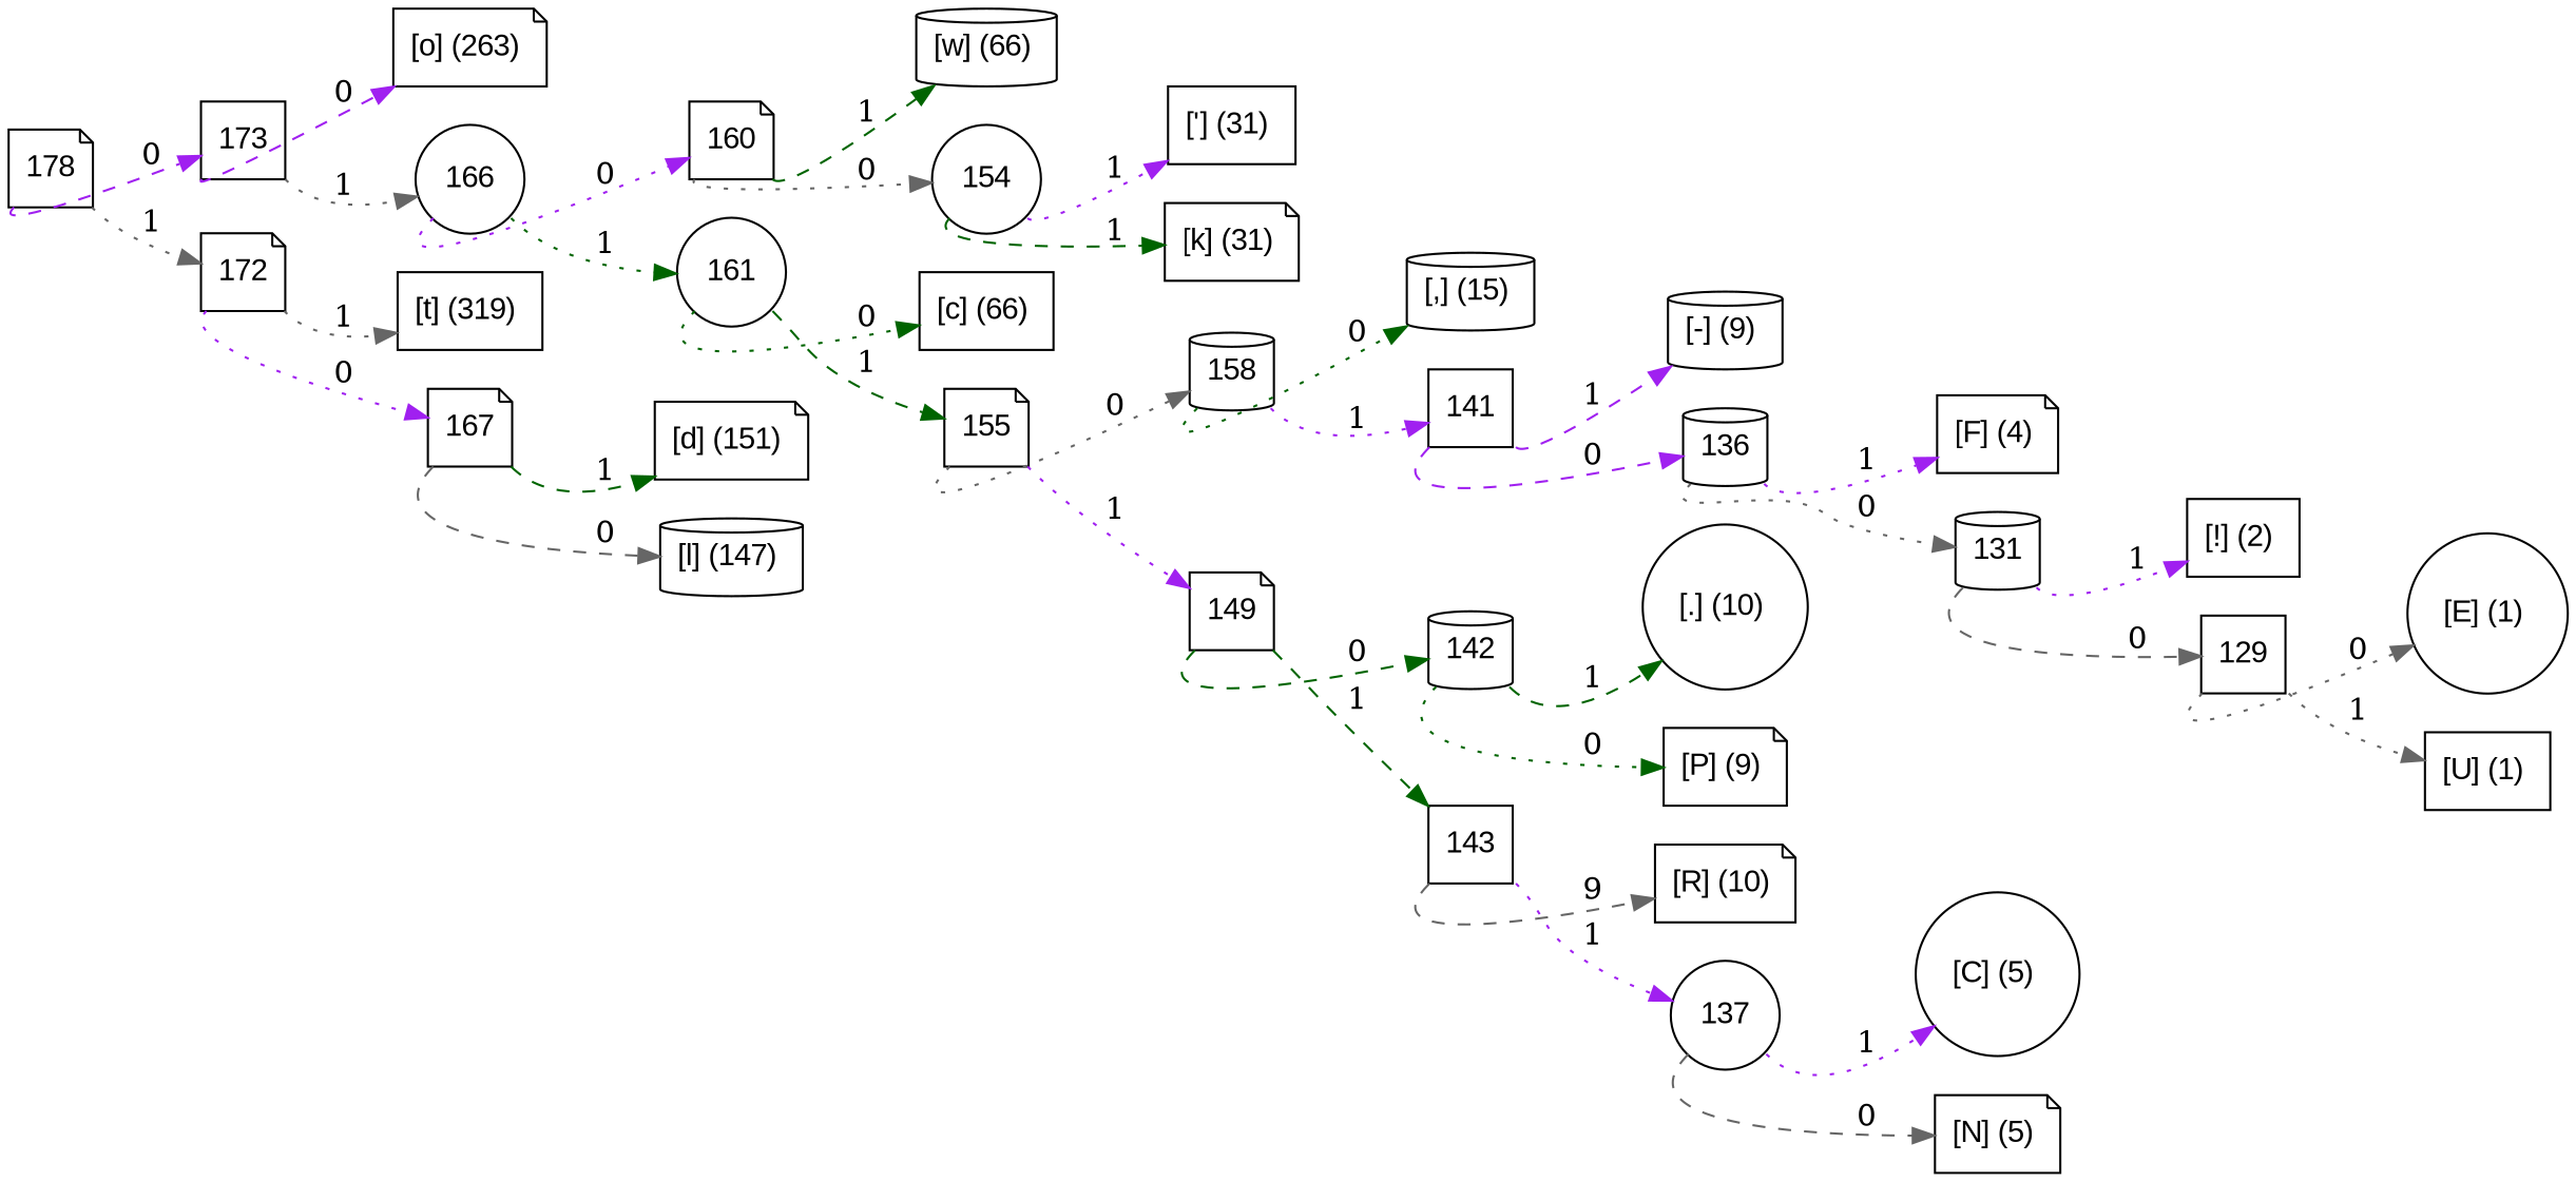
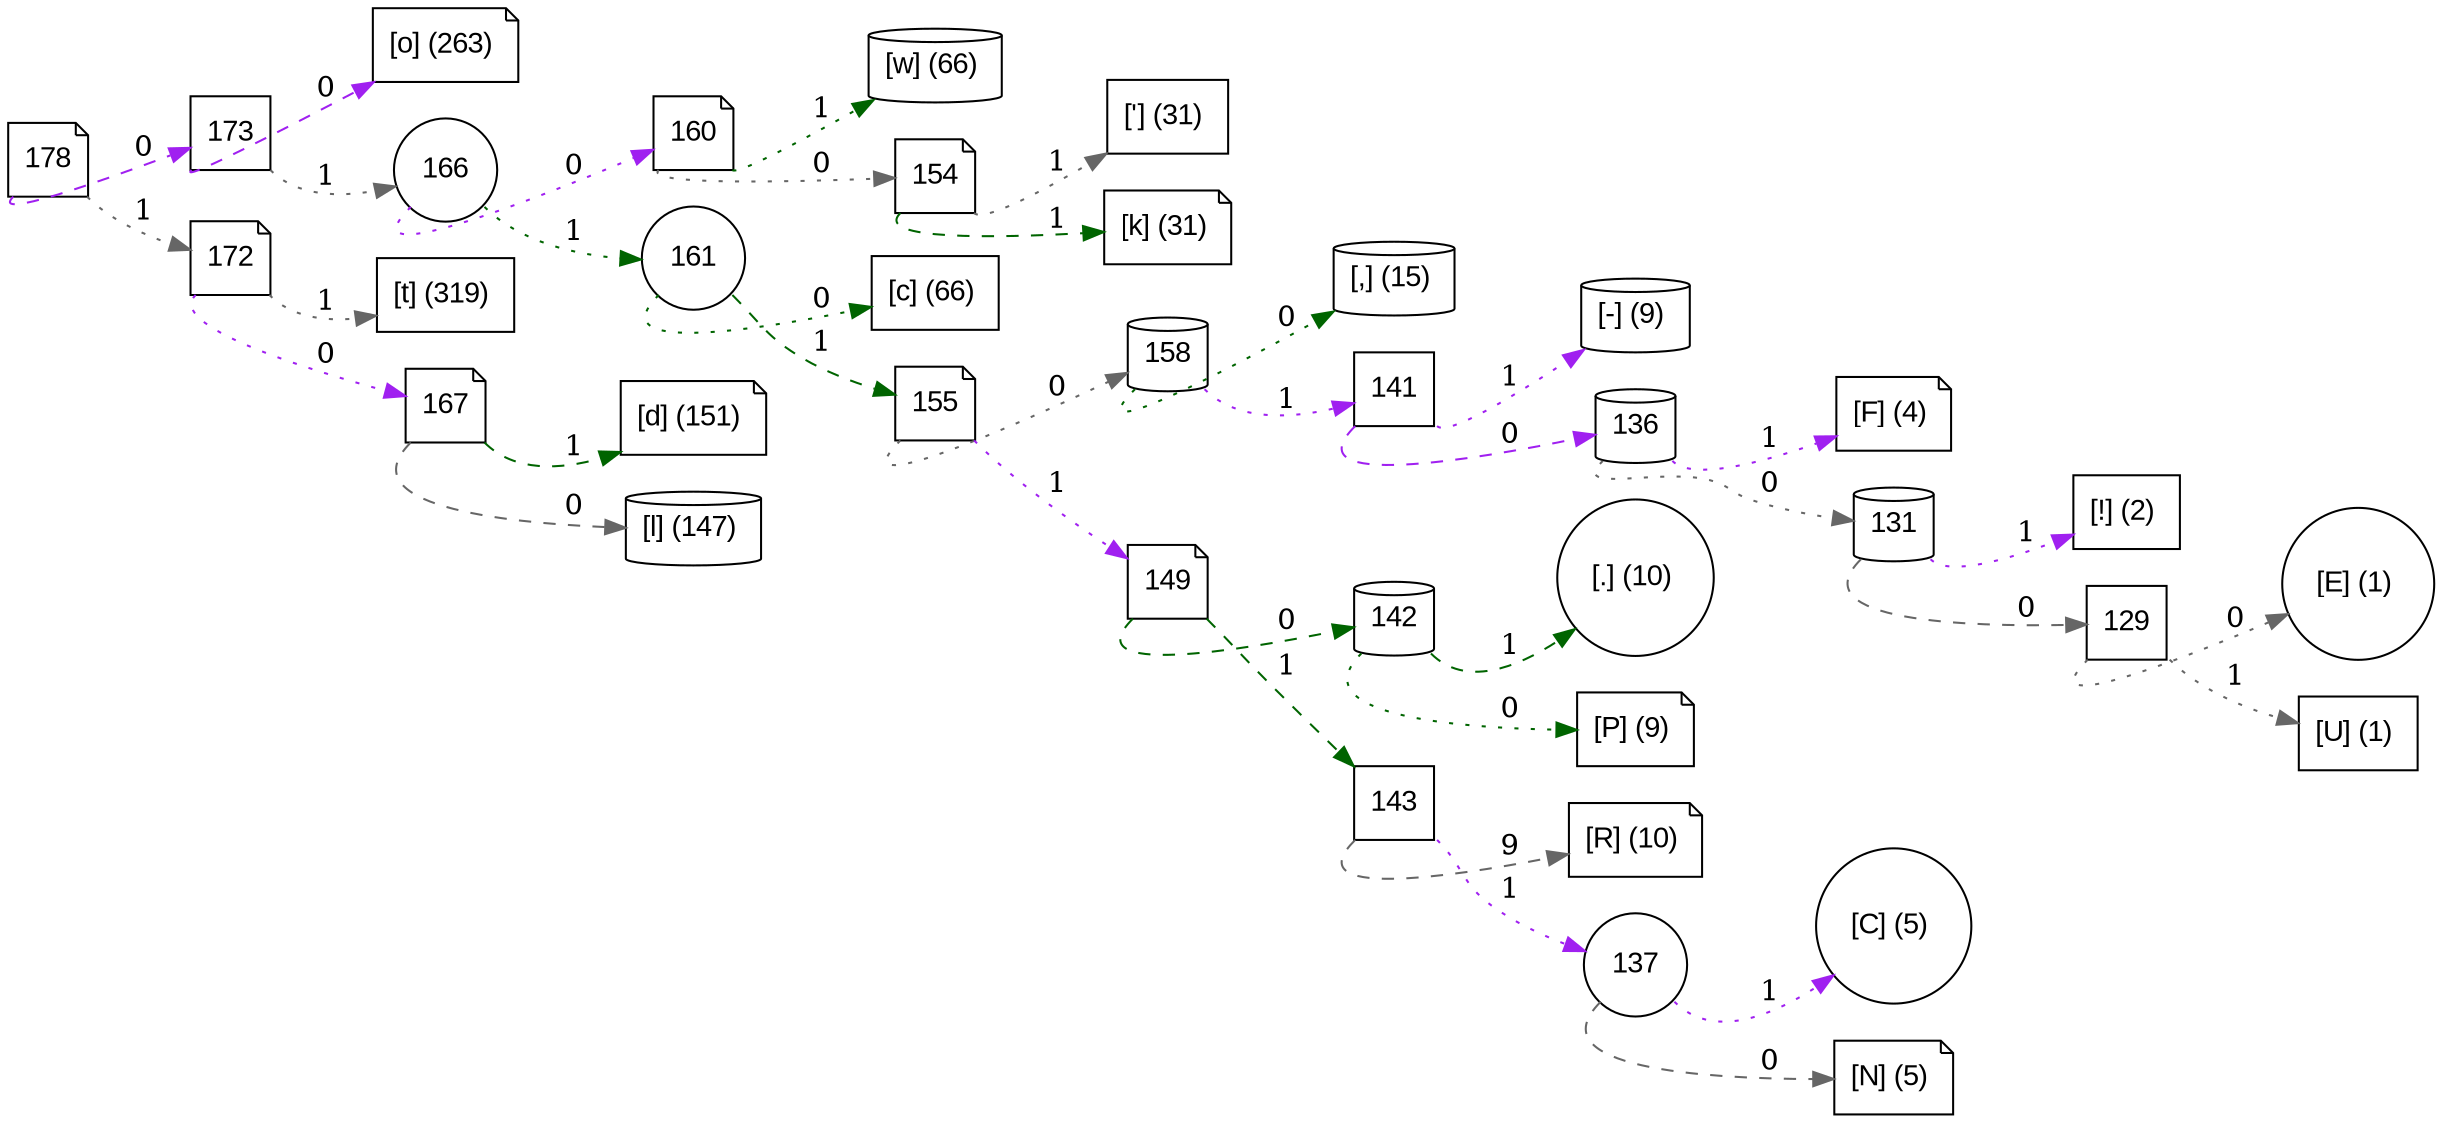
  digraph {
    rankdir=LR
    node [fontname=Arial shape=note]
    edge [color=gray40 style=dotted tailport=sw]
    n1 [label=173 shape=box width=0.5]
    n2 [label="[o] (263) " width=0.5]
    n3 [label=166 shape=circle width=0.5]
    178 [width=0.5]
    n5 [label=172 width=0.5]
    n6 [label="[t] (319) " shape=box width=0.5]
    n7 [label=167 width=0.5]
    n8 [label=160 width=0.5]
    n9 [label=161 shape=circle width=0.5]
    n10 [label="[w] (66) " shape=cylinder width=0.5]
-   n11 [label=154 shape=circle width=0.5]
+   n11 [label=154 width=0.5]
    n12 [label="[c] (66) " shape=box width=0.5]
    n13 [label=155 width=0.5]
    n14 [label="['] (31) " shape=box width=0.5]
    n15 [label="[k] (31) " width=0.5]
    n16 [label=158 shape=cylinder width=0.5]
    n17 [label=149 width=0.5]
    n18 [label="[,] (15) " shape=cylinder width=0.5]
    n19 [label=141 shape=box width=0.5]
    n20 [label=142 shape=cylinder width=0.5]
    n21 [label=143 shape=box width=0.5]
    n22 [label="[-] (9) " shape=cylinder width=0.5]
    n23 [label=136 shape=cylinder width=0.5]
    n24 [label="[F] (4) " width=0.5]
    n25 [label=131 shape=cylinder width=0.5]
    n26 [label="[!] (2) " shape=box width=0.5]
    n27 [label=129 shape=box width=0.5]
    n28 [label="[E] (1) " shape=circle width=0.5]
    n29 [label="[U] (1) " shape=box width=0.5]
    n30 [label="[.] (10) " shape=circle width=0.5]
    n31 [label="[P] (9) " width=0.5]
    n32 [label="[R] (10) " width=0.5]
    n33 [label=137 shape=circle width=0.5]
    n34 [label="[C] (5) " shape=circle width=0.5]
    n35 [label="[N] (5) " width=0.5]
    n36 [label="[d] (151) " width=0.5]
    n37 [label="[l] (147) " shape=cylinder width=0.5]
    n1 -> n2 [color=purple label=" 0" style=dashed]
    n1 -> n3 [label=" 1" tailport=se]
    n3 -> n8 [color=purple label=" 0"]
    n3 -> n9 [color=darkgreen label=" 1" tailport=se]
    178 -> n1 [color=purple label=" 0" style=dashed]
    178 -> n5 [label=" 1" tailport=se]
    n5 -> n6 [label=" 1" tailport=se]
    n5 -> n7 [color=purple label=" 0"]
    n7 -> n36 [color=darkgreen label=" 1" style=dashed tailport=se]
    n7 -> n37 [label=" 0" style=dashed]
-   n8 -> n10 [color=darkgreen label=" 1" style=dashed tailport=se]
+   n8 -> n10 [color=darkgreen label=" 1" tailport=se]
    n8 -> n11 [label=" 0"]
    n9 -> n12 [color=darkgreen label=" 0"]
    n9 -> n13 [color=darkgreen label=" 1" style=dashed tailport=se]
-   n11 -> n14 [color=purple label=" 1" tailport=se]
+   n11 -> n14 [label=" 1" tailport=se]
    n11 -> n15 [color=darkgreen label=" 1" style=dashed]
    n13 -> n16 [label=" 0"]
    n13 -> n17 [color=purple label=" 1" tailport=se]
    n16 -> n18 [color=darkgreen label=" 0"]
    n16 -> n19 [color=purple label=" 1" tailport=se]
    n17 -> n20 [color=darkgreen label=" 0" style=dashed]
    n17 -> n21 [color=darkgreen label=" 1" style=dashed tailport=se]
-   n19 -> n22 [color=purple label=" 1" style=dashed tailport=se]
+   n19 -> n22 [color=purple label=" 1" tailport=se]
    n19 -> n23 [color=purple label=" 0" style=dashed]
    n20 -> n30 [color=darkgreen label=" 1" style=dashed tailport=se]
    n20 -> n31 [color=darkgreen label=" 0"]
    n21 -> n32 [label=" 9" style=dashed]
    n21 -> n33 [color=purple label=" 1" tailport=se]
    n23 -> n24 [color=purple label=" 1" tailport=se]
    n23 -> n25 [label=" 0"]
    n25 -> n26 [color=purple label=" 1" tailport=se]
    n25 -> n27 [label=" 0" style=dashed]
    n27 -> n28 [label=" 0"]
    n27 -> n29 [label=" 1" tailport=se]
    n33 -> n34 [color=purple label=" 1" tailport=se]
    n33 -> n35 [label=" 0" style=dashed]
  }
